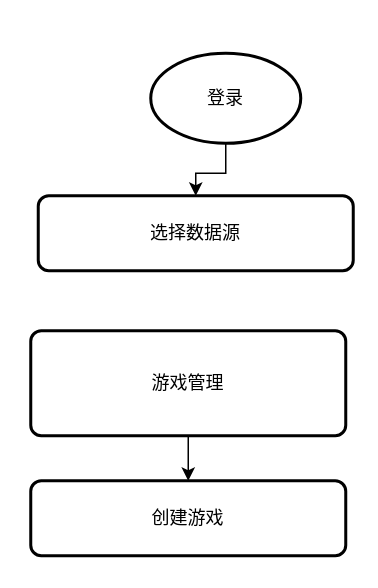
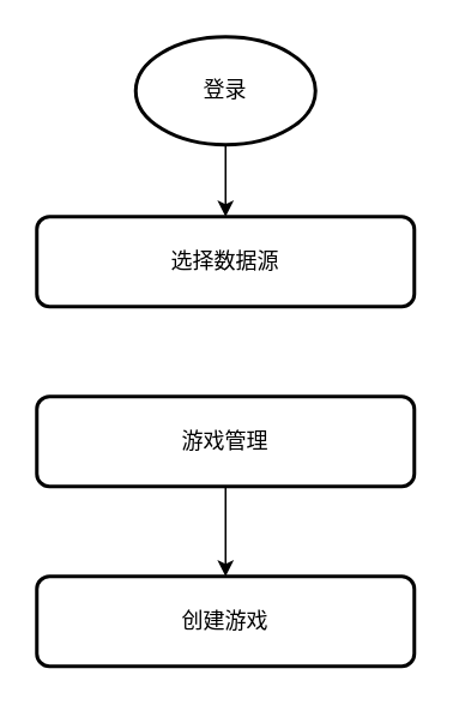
  <mxCell id="0" />
  <mxCell id="1" parent="0" />
  <mxCell id="2" style="edgeStyle=orthogonalEdgeStyle;rounded=0;orthogonalLoop=1;jettySize=auto;html=1;entryX=0.5;entryY=0;entryDx=0;entryDy=0;" edge="1" parent="1" source="3" target="4"><mxGeometry relative="1" as="geometry" /></mxCell>
- <mxCell id="3" value="登录" style="strokeWidth=2;html=1;shape=mxgraph.flowchart.start_1;whiteSpace=wrap;" vertex="1" parent="1"><mxGeometry x="100" y="35" width="100" height="60" as="geometry" /></mxCell>
- <mxCell id="4" value="选择数据源" style="rounded=1;whiteSpace=wrap;html=1;absoluteArcSize=1;arcSize=14;strokeWidth=2;" vertex="1" parent="1"><mxGeometry x="25" y="130" width="210" height="50" as="geometry" /></mxCell>
+ <mxCell id="3" value="登录" style="strokeWidth=2;html=1;shape=mxgraph.flowchart.start_1;whiteSpace=wrap;" vertex="1" parent="1"><mxGeometry x="75" y="20" width="100" height="60" as="geometry" /></mxCell>
+ <mxCell id="4" value="选择数据源" style="rounded=1;whiteSpace=wrap;html=1;absoluteArcSize=1;arcSize=14;strokeWidth=2;" vertex="1" parent="1"><mxGeometry x="20" y="120" width="210" height="50" as="geometry" /></mxCell>
  <mxCell id="5" style="edgeStyle=orthogonalEdgeStyle;rounded=0;orthogonalLoop=1;jettySize=auto;html=1;" edge="1" parent="1" source="6" target="7"><mxGeometry relative="1" as="geometry" /></mxCell>
- <mxCell id="6" value="游戏管理" style="rounded=1;whiteSpace=wrap;html=1;absoluteArcSize=1;arcSize=14;strokeWidth=2;" vertex="1" parent="1"><mxGeometry x="20" y="220" width="210" height="70" as="geometry" /></mxCell>
+ <mxCell id="6" value="游戏管理" style="rounded=1;whiteSpace=wrap;html=1;absoluteArcSize=1;arcSize=14;strokeWidth=2;" vertex="1" parent="1"><mxGeometry x="20" y="220" width="210" height="50" as="geometry" /></mxCell>
  <mxCell id="7" value="创建游戏" style="rounded=1;whiteSpace=wrap;html=1;absoluteArcSize=1;arcSize=14;strokeWidth=2;" vertex="1" parent="1"><mxGeometry x="20" y="320" width="210" height="50" as="geometry" /></mxCell>
